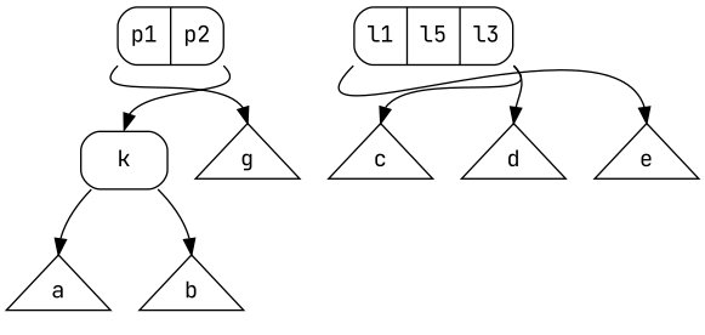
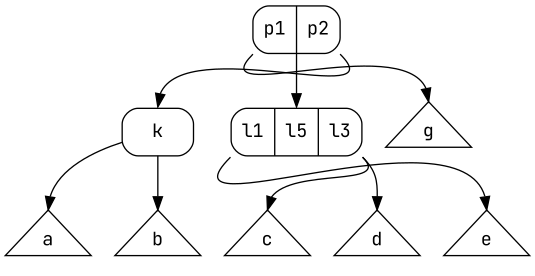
  digraph {
    fontname="JetBrains Mono"
    node [fontname="JetBrains Mono" ordering=out shape=triangle]
    edge [fontname="JetBrains Mono" headport=n]
    n1 [label="<f1> p1|<f2> p2" shape=Mrecord]
    k [shape=Mrecord]
    n3 [label="<f1> l1|<f2> l5|<f3> l3" shape=Mrecord]
    g
    a
    b
    c
    d
    e
    n1 -> k [tailport=se]
+   n1 -> n3
    n1 -> g [tailport=sw]
    k -> a
    k -> b
    n3 -> c [tailport=se]
    n3 -> d [tailport=se]
    n3 -> e [tailport=sw]
  }
